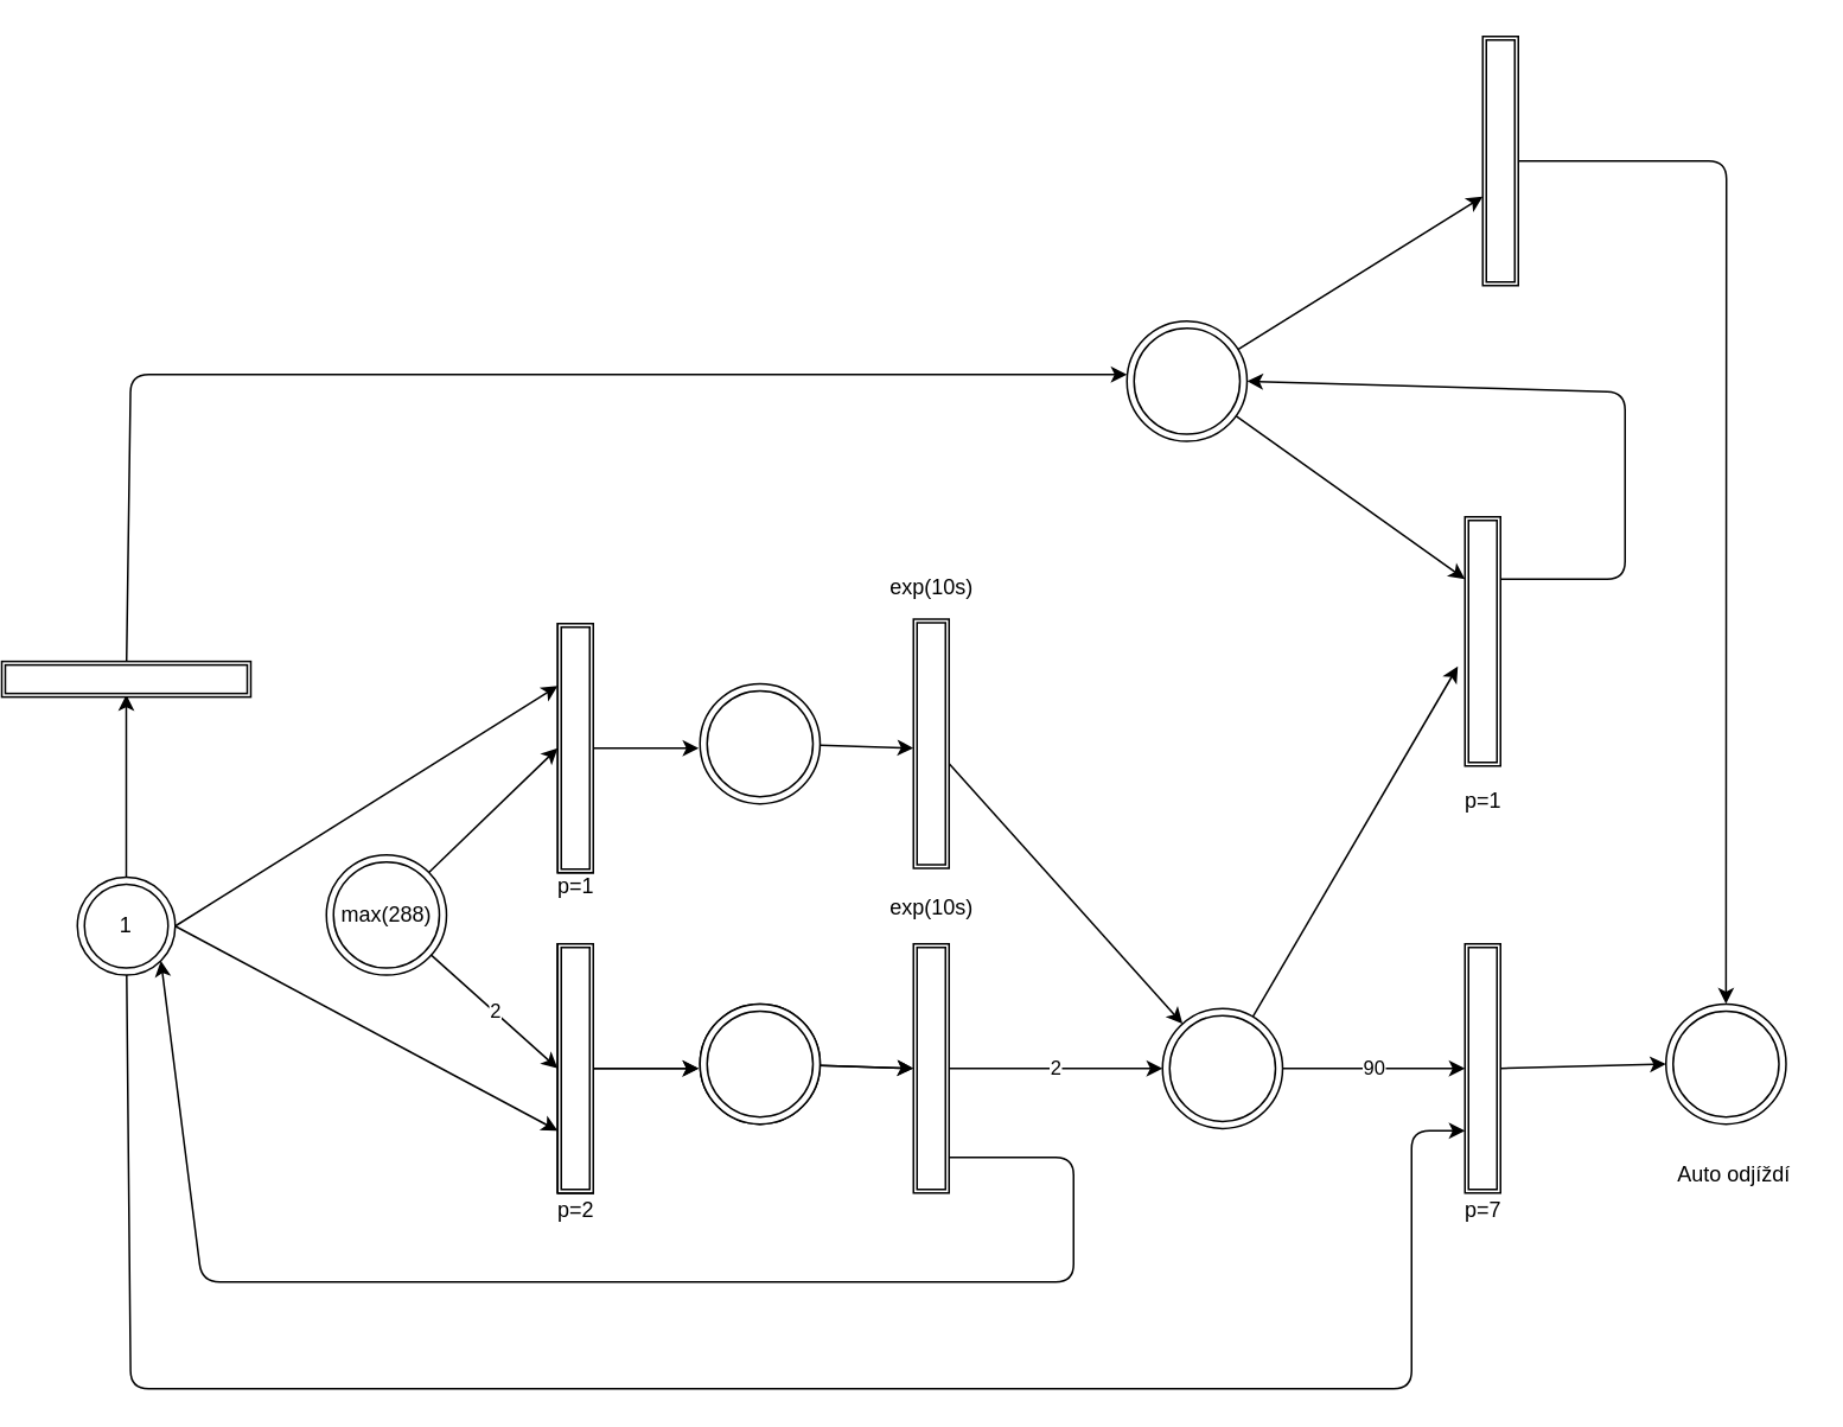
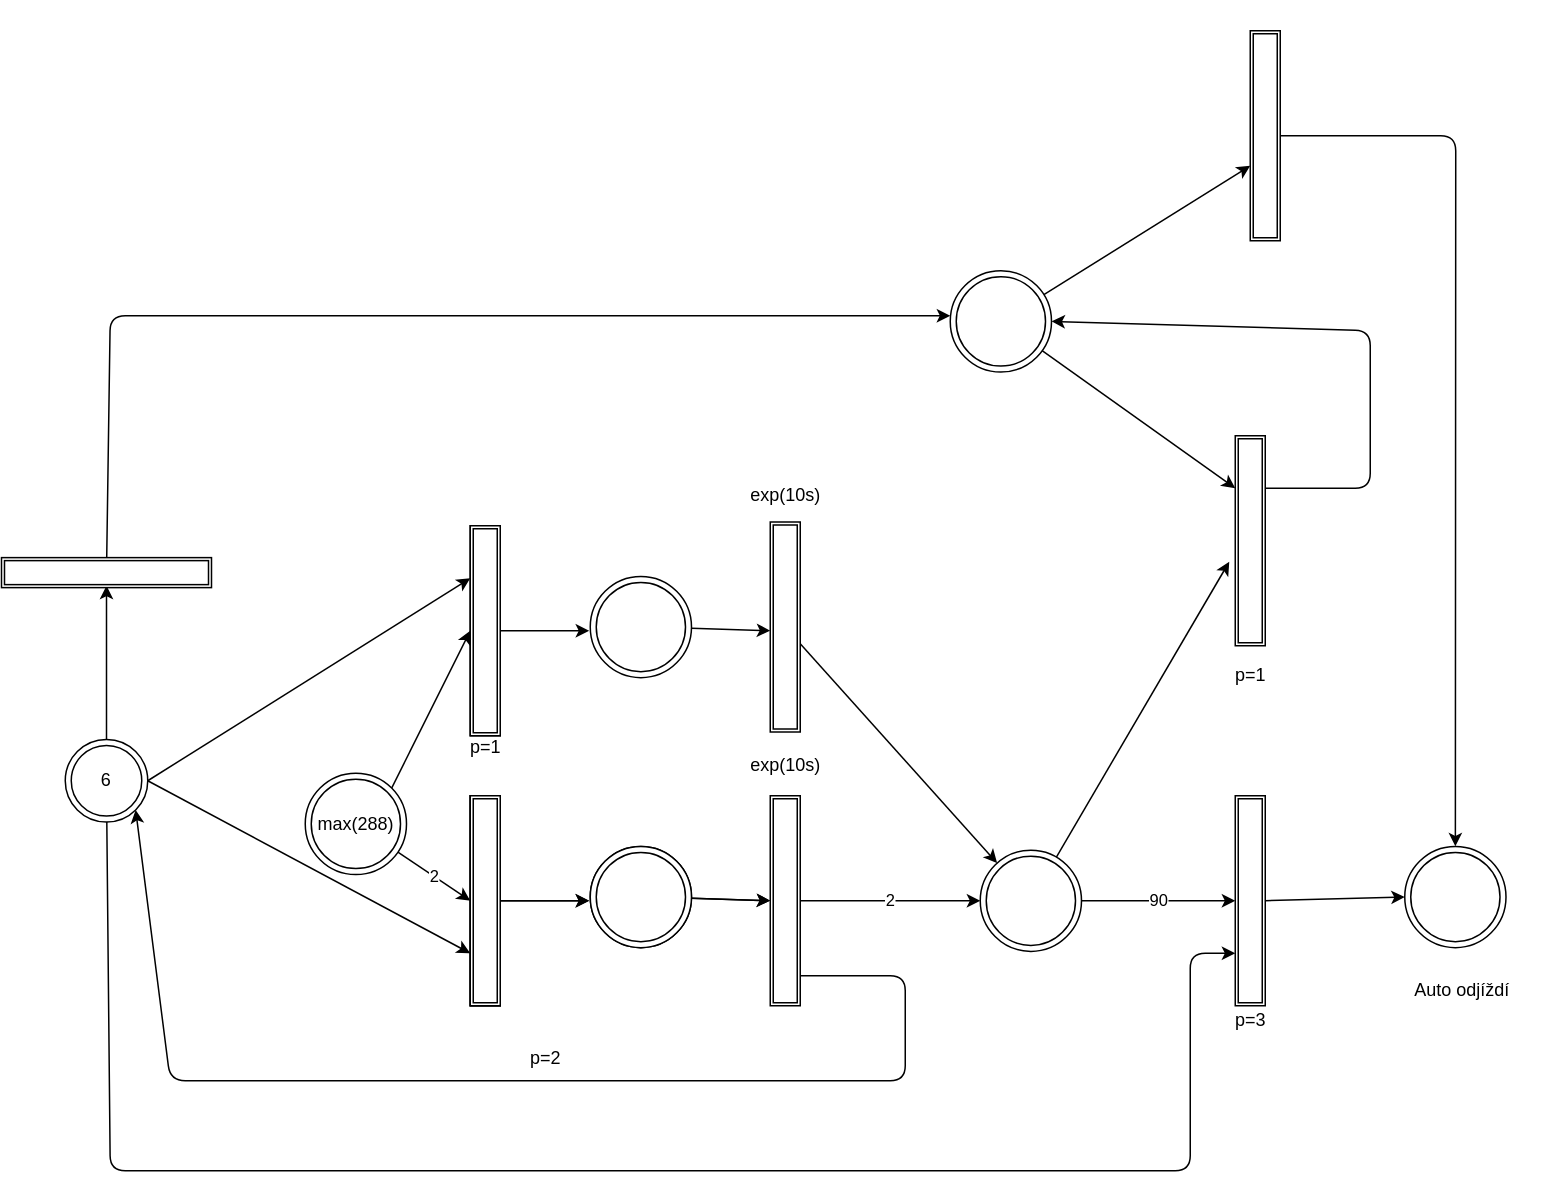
  <mxCell id="0" />
  <mxCell id="1" parent="0" />
  <mxCell id="2" style="edgeStyle=none;html=1;entryX=-0.011;entryY=0.537;entryDx=0;entryDy=0;entryPerimeter=0;" parent="1" source="3" target="13" edge="1"><mxGeometry relative="1" as="geometry"><mxPoint x="370" y="598" as="targetPoint" /></mxGeometry></mxCell>
  <mxCell id="3" value="" style="shape=ext;double=1;rounded=0;whiteSpace=wrap;html=1;" parent="1" vertex="1"><mxGeometry x="290" y="530" width="20" height="140" as="geometry" /></mxCell>
  <mxCell id="4" style="edgeStyle=none;html=1;entryX=0;entryY=0.75;entryDx=0;entryDy=0;" parent="1" source="8" target="22" edge="1"><mxGeometry relative="1" as="geometry"><Array as="points"><mxPoint x="50" y="780" /><mxPoint x="770" y="780" /><mxPoint x="770" y="635" /></Array></mxGeometry></mxCell>
  <mxCell id="5" style="edgeStyle=none;html=1;exitX=1;exitY=0.5;exitDx=0;exitDy=0;entryX=0;entryY=0.25;entryDx=0;entryDy=0;" parent="1" source="8" target="30" edge="1"><mxGeometry relative="1" as="geometry" /></mxCell>
  <mxCell id="6" style="edgeStyle=none;html=1;exitX=1;exitY=0.5;exitDx=0;exitDy=0;entryX=0;entryY=0.75;entryDx=0;entryDy=0;" parent="1" source="8" target="25" edge="1"><mxGeometry relative="1" as="geometry" /></mxCell>
  <mxCell id="7" style="edgeStyle=none;html=1;" parent="1" source="8" edge="1"><mxGeometry relative="1" as="geometry"><mxPoint x="47.5" y="390" as="targetPoint" /></mxGeometry></mxCell>
- <mxCell id="8" value="1" style="ellipse;shape=doubleEllipse;whiteSpace=wrap;html=1;aspect=fixed;" parent="1" vertex="1"><mxGeometry x="20" y="492.5" width="55" height="55" as="geometry" /></mxCell>
+ <mxCell id="8" value="6" style="ellipse;shape=doubleEllipse;whiteSpace=wrap;html=1;aspect=fixed;" parent="1" vertex="1"><mxGeometry x="20" y="492.5" width="55" height="55" as="geometry" /></mxCell>
  <mxCell id="9" value="2" style="edgeStyle=none;html=1;entryX=0;entryY=0.5;entryDx=0;entryDy=0;" parent="1" source="11" target="3" edge="1"><mxGeometry relative="1" as="geometry" /></mxCell>
  <mxCell id="10" style="edgeStyle=none;html=1;exitX=1;exitY=0;exitDx=0;exitDy=0;entryX=0;entryY=0.5;entryDx=0;entryDy=0;" parent="1" source="11" target="30" edge="1"><mxGeometry relative="1" as="geometry" /></mxCell>
- <mxCell id="11" value="max(288)" style="ellipse;shape=doubleEllipse;whiteSpace=wrap;html=1;aspect=fixed;" parent="1" vertex="1"><mxGeometry x="160" y="480" width="67.5" height="67.5" as="geometry" /></mxCell>
+ <mxCell id="11" value="max(288)" style="ellipse;shape=doubleEllipse;whiteSpace=wrap;html=1;aspect=fixed;" parent="1" vertex="1"><mxGeometry x="180" y="515" width="67.5" height="67.5" as="geometry" /></mxCell>
  <mxCell id="12" style="edgeStyle=none;html=1;entryX=0;entryY=0.5;entryDx=0;entryDy=0;" parent="1" source="13" target="16" edge="1"><mxGeometry relative="1" as="geometry"><mxPoint x="490" y="597.5" as="targetPoint" /></mxGeometry></mxCell>
  <mxCell id="13" value="" style="ellipse;shape=doubleEllipse;whiteSpace=wrap;html=1;aspect=fixed;" parent="1" vertex="1"><mxGeometry x="370" y="563.75" width="67.5" height="67.5" as="geometry" /></mxCell>
  <mxCell id="14" style="edgeStyle=none;html=1;entryX=1;entryY=1;entryDx=0;entryDy=0;exitX=1;exitY=0.857;exitDx=0;exitDy=0;exitPerimeter=0;" parent="1" source="16" target="8" edge="1"><mxGeometry relative="1" as="geometry"><Array as="points"><mxPoint x="580" y="650" /><mxPoint x="580" y="720" /><mxPoint x="90" y="720" /></Array></mxGeometry></mxCell>
  <mxCell id="15" value="2" style="edgeStyle=none;html=1;" parent="1" source="16" edge="1"><mxGeometry relative="1" as="geometry"><mxPoint x="630" y="600" as="targetPoint" /></mxGeometry></mxCell>
  <mxCell id="16" value="" style="shape=ext;double=1;rounded=0;whiteSpace=wrap;html=1;" parent="1" vertex="1"><mxGeometry x="490" y="530" width="20" height="140" as="geometry" /></mxCell>
  <mxCell id="17" value="90" style="edgeStyle=none;html=1;" parent="1" source="19" target="22" edge="1"><mxGeometry relative="1" as="geometry" /></mxCell>
  <mxCell id="18" style="edgeStyle=none;html=1;entryX=-0.2;entryY=0.6;entryDx=0;entryDy=0;entryPerimeter=0;" parent="1" source="19" target="38" edge="1"><mxGeometry relative="1" as="geometry" /></mxCell>
  <mxCell id="19" value="" style="ellipse;shape=doubleEllipse;whiteSpace=wrap;html=1;aspect=fixed;" parent="1" vertex="1"><mxGeometry x="630" y="566.25" width="67.5" height="67.5" as="geometry" /></mxCell>
  <mxCell id="20" value="exp(10s)" style="text;html=1;align=center;verticalAlign=middle;resizable=0;points=[];autosize=1;strokeColor=none;fillColor=none;" parent="1" vertex="1"><mxGeometry x="470" y="500" width="60" height="20" as="geometry" /></mxCell>
  <mxCell id="21" style="edgeStyle=none;html=1;exitX=1;exitY=0.5;exitDx=0;exitDy=0;entryX=0;entryY=0.5;entryDx=0;entryDy=0;" parent="1" source="22" target="24" edge="1"><mxGeometry relative="1" as="geometry"><mxPoint x="663.5" y="780" as="targetPoint" /></mxGeometry></mxCell>
  <mxCell id="22" value="" style="shape=ext;double=1;rounded=0;whiteSpace=wrap;html=1;rotation=0;" parent="1" vertex="1"><mxGeometry x="800" y="530" width="20" height="140" as="geometry" /></mxCell>
- <mxCell id="23" value="p=7" style="text;html=1;align=center;verticalAlign=middle;resizable=0;points=[];autosize=1;strokeColor=none;fillColor=none;" parent="1" vertex="1"><mxGeometry x="790" y="670" width="40" height="20" as="geometry" /></mxCell>
+ <mxCell id="23" value="p=3" style="text;html=1;align=center;verticalAlign=middle;resizable=0;points=[];autosize=1;strokeColor=none;fillColor=none;" parent="1" vertex="1"><mxGeometry x="790" y="670" width="40" height="20" as="geometry" /></mxCell>
  <mxCell id="24" value="" style="ellipse;shape=doubleEllipse;whiteSpace=wrap;html=1;aspect=fixed;" parent="1" vertex="1"><mxGeometry x="913" y="563.75" width="67.5" height="67.5" as="geometry" /></mxCell>
  <mxCell id="25" value="" style="shape=ext;double=1;rounded=0;whiteSpace=wrap;html=1;" parent="1" vertex="1"><mxGeometry x="290" y="530" width="20" height="140" as="geometry" /></mxCell>
  <mxCell id="26" value="" style="ellipse;shape=doubleEllipse;whiteSpace=wrap;html=1;aspect=fixed;" parent="1" vertex="1"><mxGeometry x="370" y="563.75" width="67.5" height="67.5" as="geometry" /></mxCell>
  <mxCell id="27" style="edgeStyle=none;html=1;entryX=-0.011;entryY=0.537;entryDx=0;entryDy=0;entryPerimeter=0;" parent="1" source="25" target="26" edge="1"><mxGeometry relative="1" as="geometry"><mxPoint x="370" y="598" as="targetPoint" /></mxGeometry></mxCell>
  <mxCell id="28" style="edgeStyle=none;html=1;entryX=0;entryY=0.5;entryDx=0;entryDy=0;" parent="1" source="26" edge="1"><mxGeometry relative="1" as="geometry"><mxPoint x="490" y="600" as="targetPoint" /></mxGeometry></mxCell>
  <mxCell id="29" value="exp(10s)" style="text;html=1;align=center;verticalAlign=middle;resizable=0;points=[];autosize=1;strokeColor=none;fillColor=none;" parent="1" vertex="1"><mxGeometry x="470" y="320" width="60" height="20" as="geometry" /></mxCell>
  <mxCell id="30" value="" style="shape=ext;double=1;rounded=0;whiteSpace=wrap;html=1;" parent="1" vertex="1"><mxGeometry x="290" y="350" width="20" height="140" as="geometry" /></mxCell>
  <mxCell id="31" value="" style="ellipse;shape=doubleEllipse;whiteSpace=wrap;html=1;aspect=fixed;" parent="1" vertex="1"><mxGeometry x="370" y="383.75" width="67.5" height="67.5" as="geometry" /></mxCell>
  <mxCell id="32" style="edgeStyle=none;html=1;entryX=-0.011;entryY=0.537;entryDx=0;entryDy=0;entryPerimeter=0;" parent="1" source="30" target="31" edge="1"><mxGeometry relative="1" as="geometry"><mxPoint x="370" y="418" as="targetPoint" /></mxGeometry></mxCell>
  <mxCell id="33" style="edgeStyle=none;html=1;entryX=0;entryY=0.5;entryDx=0;entryDy=0;" parent="1" source="31" edge="1"><mxGeometry relative="1" as="geometry"><mxPoint x="490" y="420" as="targetPoint" /></mxGeometry></mxCell>
  <mxCell id="34" style="edgeStyle=none;html=1;" parent="1" source="35" target="19" edge="1"><mxGeometry relative="1" as="geometry" /></mxCell>
  <mxCell id="35" value="" style="shape=ext;double=1;rounded=0;whiteSpace=wrap;html=1;" parent="1" vertex="1"><mxGeometry x="490" y="347.5" width="20" height="140" as="geometry" /></mxCell>
- <mxCell id="36" value="p=2" style="text;html=1;align=center;verticalAlign=middle;resizable=0;points=[];autosize=1;strokeColor=none;fillColor=none;" parent="1" vertex="1"><mxGeometry x="280" y="670" width="40" height="20" as="geometry" /></mxCell>
+ <mxCell id="36" value="p=2" style="text;html=1;align=center;verticalAlign=middle;resizable=0;points=[];autosize=1;strokeColor=none;fillColor=none;" parent="1" vertex="1"><mxGeometry x="320" y="695" width="40" height="20" as="geometry" /></mxCell>
  <mxCell id="37" style="edgeStyle=none;html=1;exitX=1;exitY=0.25;exitDx=0;exitDy=0;entryX=1;entryY=0.5;entryDx=0;entryDy=0;" parent="1" source="38" target="45" edge="1"><mxGeometry relative="1" as="geometry"><mxPoint x="880" y="220" as="targetPoint" /><Array as="points"><mxPoint x="890" y="325" /><mxPoint x="890" y="220" /></Array></mxGeometry></mxCell>
  <mxCell id="38" value="" style="shape=ext;double=1;rounded=0;whiteSpace=wrap;html=1;rotation=0;" parent="1" vertex="1"><mxGeometry x="800" y="290" width="20" height="140" as="geometry" /></mxCell>
  <mxCell id="39" style="edgeStyle=none;html=1;entryX=0;entryY=0.444;entryDx=0;entryDy=0;entryPerimeter=0;" parent="1" source="41" target="45" edge="1"><mxGeometry relative="1" as="geometry"><mxPoint x="610" y="220" as="targetPoint" /><Array as="points"><mxPoint x="50" y="210" /></Array></mxGeometry></mxCell>
  <mxCell id="40" value="" style="edgeStyle=none;html=1;" parent="1" source="41" edge="1"><mxGeometry relative="1" as="geometry"><mxPoint x="87.5" y="381.25" as="targetPoint" /></mxGeometry></mxCell>
  <mxCell id="41" value="" style="shape=ext;double=1;rounded=0;whiteSpace=wrap;html=1;rotation=90;" parent="1" vertex="1"><mxGeometry x="37.5" y="311.25" width="20" height="140" as="geometry" /></mxCell>
  <mxCell id="42" value="p=1" style="text;html=1;align=center;verticalAlign=middle;resizable=0;points=[];autosize=1;strokeColor=none;fillColor=none;" parent="1" vertex="1"><mxGeometry x="280" y="487.5" width="40" height="20" as="geometry" /></mxCell>
  <mxCell id="43" style="edgeStyle=none;html=1;entryX=0;entryY=0.25;entryDx=0;entryDy=0;" parent="1" source="45" target="38" edge="1"><mxGeometry relative="1" as="geometry" /></mxCell>
  <mxCell id="44" style="edgeStyle=none;html=1;" parent="1" source="45" edge="1"><mxGeometry relative="1" as="geometry"><mxPoint x="810" y="110" as="targetPoint" /></mxGeometry></mxCell>
  <mxCell id="45" value="" style="ellipse;shape=doubleEllipse;whiteSpace=wrap;html=1;aspect=fixed;" parent="1" vertex="1"><mxGeometry x="610" y="180" width="67.5" height="67.5" as="geometry" /></mxCell>
  <mxCell id="46" value="p=1" style="text;html=1;align=center;verticalAlign=middle;resizable=0;points=[];autosize=1;strokeColor=none;fillColor=none;" parent="1" vertex="1"><mxGeometry x="790" y="440" width="40" height="20" as="geometry" /></mxCell>
  <mxCell id="47" style="edgeStyle=none;html=1;entryX=0.5;entryY=0;entryDx=0;entryDy=0;" parent="1" source="48" target="24" edge="1"><mxGeometry relative="1" as="geometry"><Array as="points"><mxPoint x="947" y="90" /></Array></mxGeometry></mxCell>
  <mxCell id="48" value="" style="shape=ext;double=1;rounded=0;whiteSpace=wrap;html=1;rotation=0;" parent="1" vertex="1"><mxGeometry x="810" y="20" width="20" height="140" as="geometry" /></mxCell>
  <mxCell id="49" value="Auto odjíždí" style="text;html=1;align=center;verticalAlign=middle;resizable=0;points=[];autosize=1;strokeColor=none;fillColor=none;" parent="1" vertex="1"><mxGeometry x="910.5" y="650" width="80" height="20" as="geometry" /></mxCell>
  <mxCell id="50" value="" style="shape=ext;double=1;rounded=0;whiteSpace=wrap;html=1;" vertex="1" parent="1"><mxGeometry x="290" y="350" width="20" height="140" as="geometry" /></mxCell>
  <mxCell id="51" value="" style="shape=ext;double=1;rounded=0;whiteSpace=wrap;html=1;" vertex="1" parent="1"><mxGeometry x="290" y="530" width="20" height="140" as="geometry" /></mxCell>
